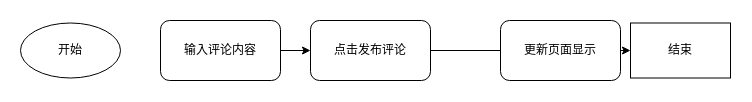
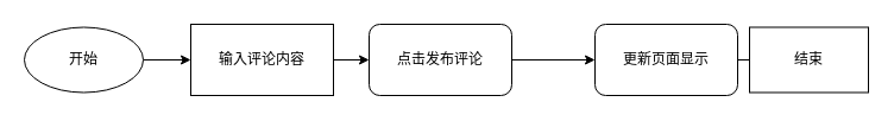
  <mxCell id="0" />
  <mxCell id="1" parent="0" />
  <mxCell id="2" style="edgeStyle=orthogonalEdgeStyle;rounded=0;orthogonalLoop=1;jettySize=auto;html=1;exitX=1;exitY=0.5;exitDx=0;exitDy=0;entryX=0;entryY=0.5;entryDx=0;entryDy=0;" edge="1" parent="1" source="3" target="5"><mxGeometry relative="1" as="geometry" /></mxCell>
- <mxCell id="3" value="输入评论内容" style="rounded=1;whiteSpace=wrap;html=1;" vertex="1" parent="1"><mxGeometry x="160" y="20" width="120" height="60" as="geometry" /></mxCell>
- <mxCell id="4" style="edgeStyle=orthogonalEdgeStyle;rounded=0;orthogonalLoop=1;jettySize=auto;html=1;exitX=1;exitY=0.5;exitDx=0;exitDy=0;entryX=0;entryY=0.5;entryDx=0;entryDy=0;endArrow=none;" edge="1" parent="1" source="5" target="7"><mxGeometry relative="1" as="geometry" /></mxCell>
+ <mxCell id="3" value="输入评论内容" style="whiteSpace=wrap;html=1;rounded=0;" vertex="1" parent="1"><mxGeometry x="160" y="20" width="120" height="60" as="geometry" /></mxCell>
+ <mxCell id="4" style="edgeStyle=orthogonalEdgeStyle;rounded=0;orthogonalLoop=1;jettySize=auto;html=1;exitX=1;exitY=0.5;exitDx=0;exitDy=0;entryX=0;entryY=0.5;entryDx=0;entryDy=0;" edge="1" parent="1" source="5" target="7"><mxGeometry relative="1" as="geometry" /></mxCell>
  <mxCell id="5" value="点击发布评论" style="rounded=1;whiteSpace=wrap;html=1;" vertex="1" parent="1"><mxGeometry x="310" y="20" width="120" height="60" as="geometry" /></mxCell>
- <mxCell id="6" style="edgeStyle=none;html=1;exitX=1;exitY=0.5;exitDx=0;exitDy=0;entryX=0;entryY=0.5;entryDx=0;entryDy=0;" edge="1" parent="1" source="7" target="10"><mxGeometry relative="1" as="geometry" /></mxCell>
+ <mxCell id="6" style="edgeStyle=none;html=1;exitX=1;exitY=0.5;exitDx=0;exitDy=0;entryX=0;entryY=0.5;entryDx=0;entryDy=0;endArrow=none;" edge="1" parent="1" source="7" target="10"><mxGeometry relative="1" as="geometry" /></mxCell>
  <mxCell id="7" value="更新页面显示" style="rounded=1;whiteSpace=wrap;html=1;" vertex="1" parent="1"><mxGeometry x="500" y="20" width="120" height="60" as="geometry" /></mxCell>
+ <mxCell id="8" style="edgeStyle=orthogonalEdgeStyle;rounded=0;orthogonalLoop=1;jettySize=auto;html=1;exitX=1;exitY=0.5;exitDx=0;exitDy=0;entryX=0;entryY=0.5;entryDx=0;entryDy=0;" edge="1" parent="1" source="9" target="3"><mxGeometry relative="1" as="geometry" /></mxCell>
  <mxCell id="9" value="开始" style="ellipse;whiteSpace=wrap;html=1;" vertex="1" parent="1"><mxGeometry x="20" y="22.5" width="100" height="55" as="geometry" /></mxCell>
  <mxCell id="10" value="结束" style="whiteSpace=wrap;html=1;rounded=0;" vertex="1" parent="1"><mxGeometry x="630" y="22.5" width="100" height="55" as="geometry" /></mxCell>
